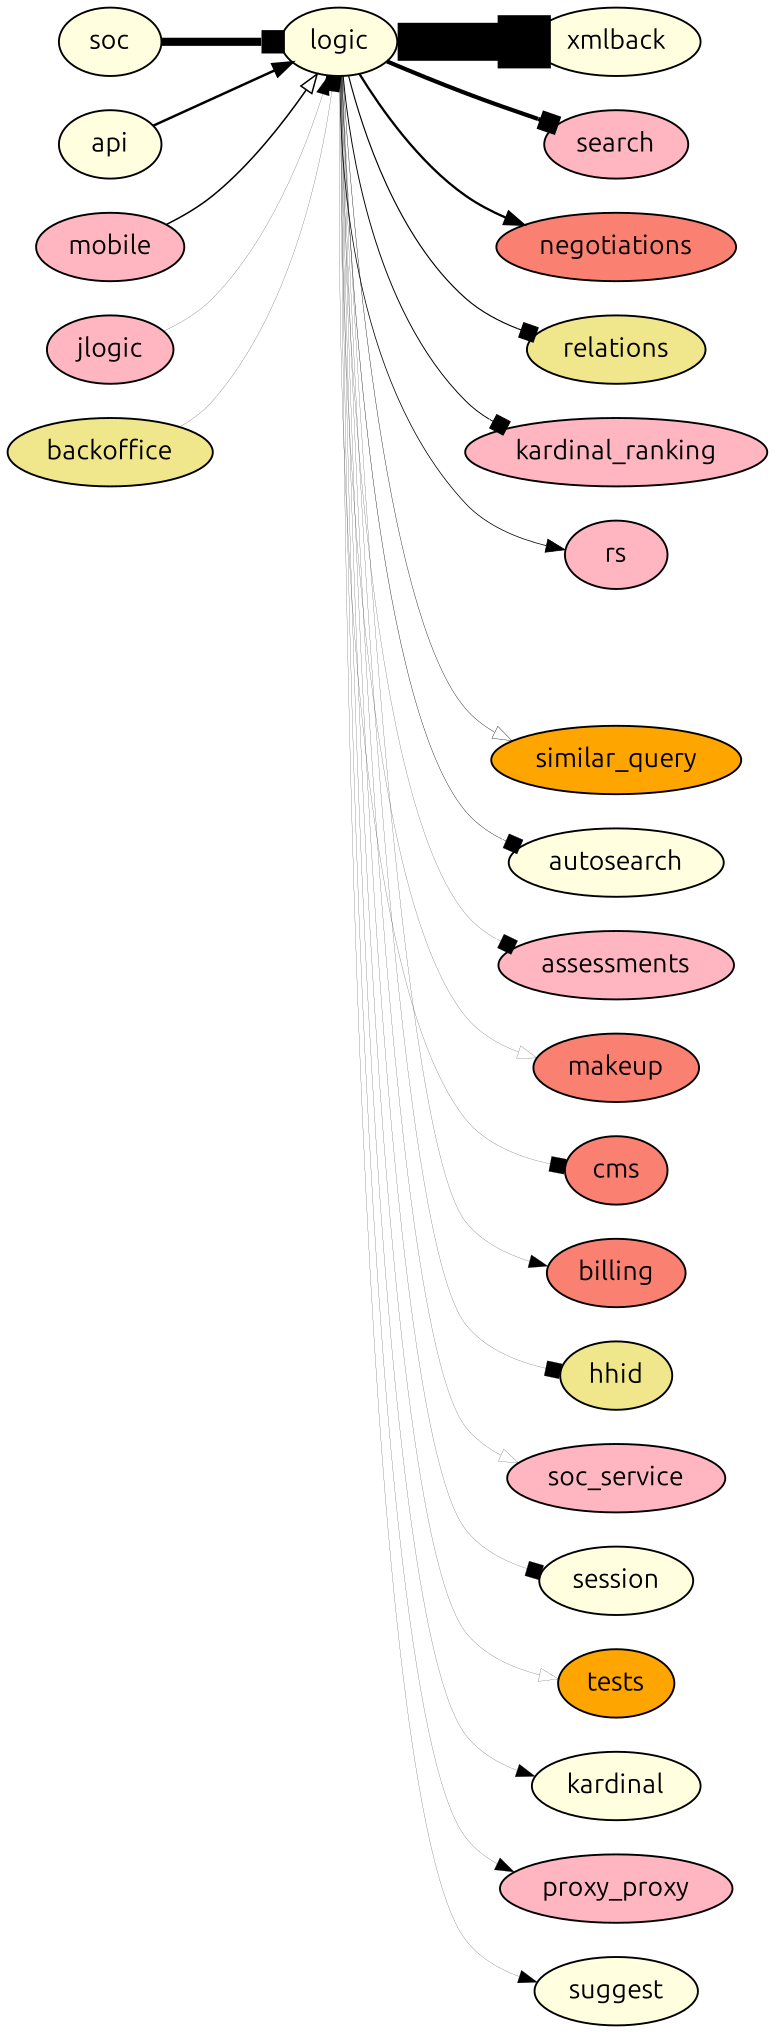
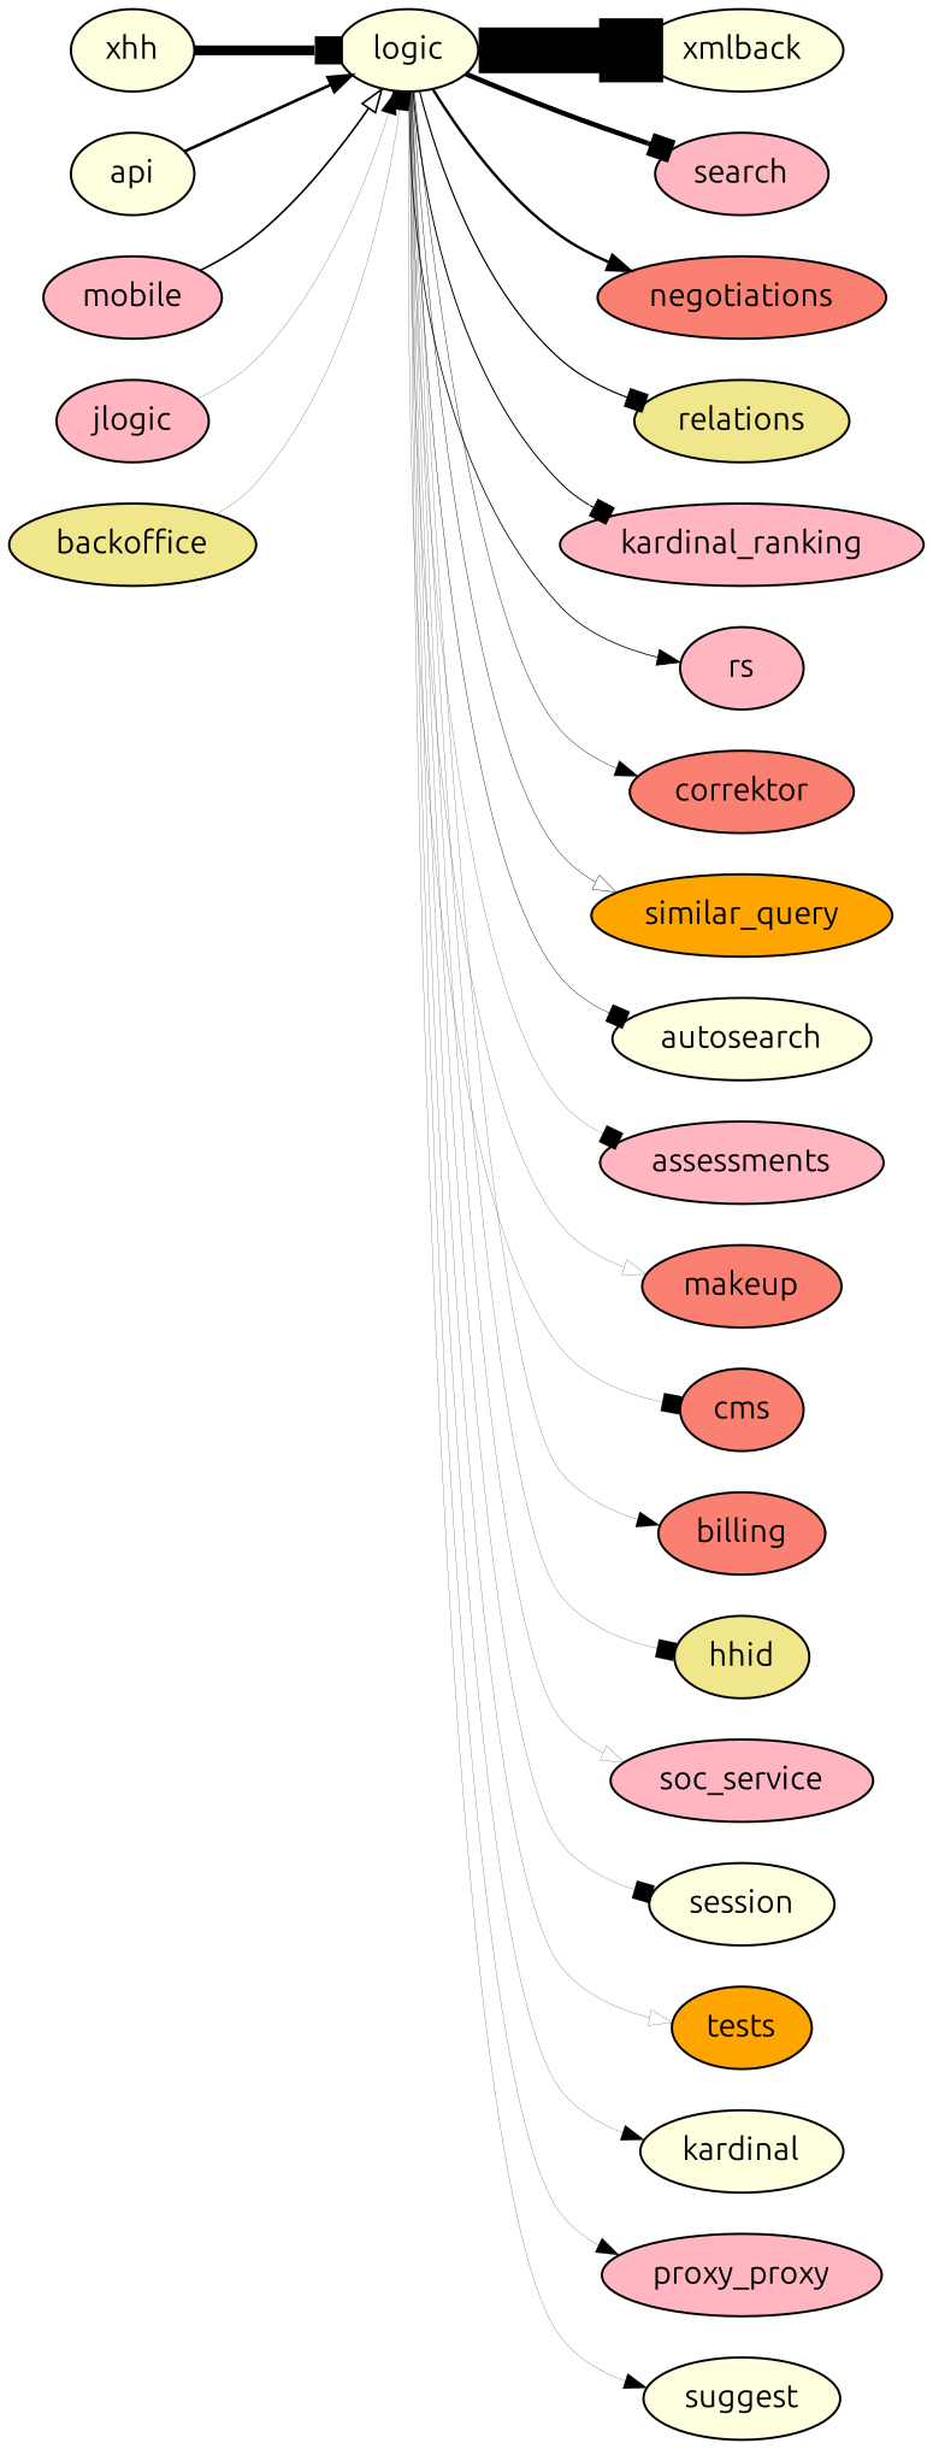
  digraph {
    fontname=Ubuntu
    rankdir=LR
    node [fillcolor=lightyellow fontname=Ubuntu style=filled]
    edge [arrowhead=box fontname=Ubuntu penwidth=0.1]
    logic
    xmlback
    search [fillcolor=lightpink]
    negotiations [fillcolor=salmon]
    relations [fillcolor=khaki]
    kardinal_ranking [fillcolor=lightpink]
    rs [fillcolor=lightpink]
+   correktor [fillcolor=salmon]
    similar_query [fillcolor=orange]
    autosearch
    assessments [fillcolor=lightpink]
    makeup [fillcolor=salmon]
    cms [fillcolor=salmon]
    billing [fillcolor=salmon]
    hhid [fillcolor=khaki]
    soc_service [fillcolor=lightpink]
    session
    tests [fillcolor=orange]
    kardinal
    n20 [fillcolor=lightpink label=proxy_proxy]
    suggest
-   xhh [label=soc]
+   xhh
    api
    mobile [fillcolor=lightpink]
    jlogic [fillcolor=lightpink]
    backoffice [fillcolor=khaki]
    logic -> xmlback [penwidth=20 weight=28580888]
    logic -> search [penwidth=2.2 weight=3112638]
    logic -> negotiations [arrowhead=normal penwidth=1.2 weight=1753218]
    logic -> relations [penwidth=0.6 weight=856409]
    logic -> kardinal_ranking [penwidth=0.5 weight=701466]
    logic -> rs [arrowhead=normal penwidth=0.4 weight=592753]
+   logic -> correktor [arrowhead=normal penwidth=0.2 weight=334447]
    logic -> similar_query [arrowhead=onormal penwidth=0.2 weight=279089]
    logic -> autosearch [penwidth=0.2 weight=241199]
    logic -> assessments [weight=179248]
    logic -> makeup [arrowhead=onormal weight=136976]
    logic -> cms [weight=117090]
    logic -> billing [arrowhead=normal weight=83336]
    logic -> hhid [weight=34652]
    logic -> soc_service [arrowhead=onormal weight=29763]
    logic -> session [weight=8938]
    logic -> tests [arrowhead=onormal weight=7356]
    logic -> kardinal [arrowhead=normal weight=4363]
    logic -> n20 [arrowhead=normal weight=2084]
    logic -> suggest [arrowhead=normal weight=1391]
    xhh -> logic [penwidth=4.3 weight=6195848]
    api -> logic [arrowhead=normal penwidth=1.3 weight=1877244]
    mobile -> logic [arrowhead=onormal penwidth=0.8 weight=1112142]
    jlogic -> logic [arrowhead=normal weight=167278]
    backoffice -> logic [weight=1317]
  }
